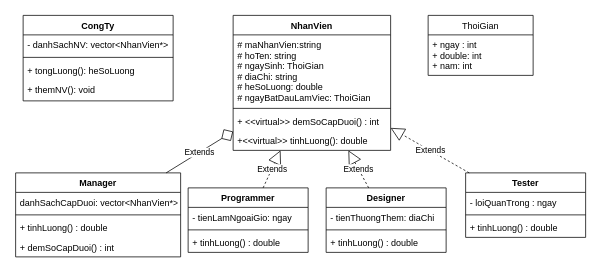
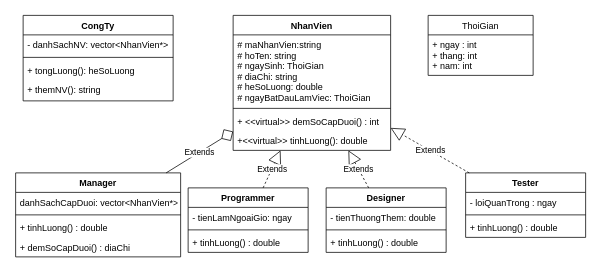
  <mxCell id="0" />
  <mxCell id="1" parent="0" />
  <mxCell id="2" value="NhanVien" style="swimlane;fontStyle=1;align=center;verticalAlign=top;childLayout=stackLayout;horizontal=1;startSize=26;horizontalStack=0;resizeParent=1;resizeParentMax=0;resizeLast=0;collapsible=1;marginBottom=0;" vertex="1" parent="1"><mxGeometry x="310" y="20" width="210" height="180" as="geometry" /></mxCell>
  <mxCell id="3" value="# maNhanVien:string&#10;# hoTen: string&#10;# ngaySinh: ThoiGian&#10;# diaChi: string&#10;# heSoLuong: double&#10;# ngayBatDauLamViec: ThoiGian" style="text;strokeColor=none;fillColor=none;align=left;verticalAlign=top;spacingLeft=4;spacingRight=4;overflow=hidden;rotatable=0;points=[[0,0.5],[1,0.5]];portConstraint=eastwest;" vertex="1" parent="2"><mxGeometry y="26" width="210" height="94" as="geometry" /></mxCell>
  <mxCell id="4" value="" style="line;strokeWidth=1;fillColor=none;align=left;verticalAlign=middle;spacingTop=-1;spacingLeft=3;spacingRight=3;rotatable=0;labelPosition=right;points=[];portConstraint=eastwest;" vertex="1" parent="2"><mxGeometry y="120" width="210" height="8" as="geometry" /></mxCell>
  <mxCell id="5" value="+ &lt;&lt;virtual&gt;&gt; demSoCapDuoi() : int " style="text;strokeColor=none;fillColor=none;align=left;verticalAlign=top;spacingLeft=4;spacingRight=4;overflow=hidden;rotatable=0;points=[[0,0.5],[1,0.5]];portConstraint=eastwest;" vertex="1" parent="2"><mxGeometry y="128" width="210" height="26" as="geometry" /></mxCell>
  <mxCell id="6" value="+&lt;&lt;virtual&gt;&gt; tinhLuong(): double" style="text;strokeColor=none;fillColor=none;align=left;verticalAlign=top;spacingLeft=4;spacingRight=4;overflow=hidden;rotatable=0;points=[[0,0.5],[1,0.5]];portConstraint=eastwest;" vertex="1" parent="2"><mxGeometry y="154" width="210" height="26" as="geometry" /></mxCell>
  <mxCell id="7" value="Manager" style="swimlane;fontStyle=1;align=center;verticalAlign=top;childLayout=stackLayout;horizontal=1;startSize=26;horizontalStack=0;resizeParent=1;resizeParentMax=0;resizeLast=0;collapsible=1;marginBottom=0;" vertex="1" parent="1"><mxGeometry y="230" width="220" height="112" as="geometry" x="20" /></mxCell>
  <mxCell id="8" value="danhSachCapDuoi: vector&lt;NhanVien*&gt; " style="text;strokeColor=none;fillColor=none;align=left;verticalAlign=top;spacingLeft=4;spacingRight=4;overflow=hidden;rotatable=0;points=[[0,0.5],[1,0.5]];portConstraint=eastwest;" vertex="1" parent="7"><mxGeometry y="26" width="220" height="26" as="geometry" /></mxCell>
  <mxCell id="9" value="" style="line;strokeWidth=1;fillColor=none;align=left;verticalAlign=middle;spacingTop=-1;spacingLeft=3;spacingRight=3;rotatable=0;labelPosition=right;points=[];portConstraint=eastwest;" vertex="1" parent="7"><mxGeometry y="52" width="220" height="8" as="geometry" /></mxCell>
  <mxCell id="10" value="+ tinhLuong() : double" style="text;strokeColor=none;fillColor=none;align=left;verticalAlign=top;spacingLeft=4;spacingRight=4;overflow=hidden;rotatable=0;points=[[0,0.5],[1,0.5]];portConstraint=eastwest;" vertex="1" parent="7"><mxGeometry y="60" width="220" height="26" as="geometry" /></mxCell>
- <mxCell id="11" value="+ demSoCapDuoi() : int" style="text;strokeColor=none;fillColor=none;align=left;verticalAlign=top;spacingLeft=4;spacingRight=4;overflow=hidden;rotatable=0;points=[[0,0.5],[1,0.5]];portConstraint=eastwest;" vertex="1" parent="7"><mxGeometry y="86" width="220" height="26" as="geometry" /></mxCell>
+ <mxCell id="11" value="+ demSoCapDuoi() : diaChi" style="text;strokeColor=none;fillColor=none;align=left;verticalAlign=top;spacingLeft=4;spacingRight=4;overflow=hidden;rotatable=0;points=[[0,0.5],[1,0.5]];portConstraint=eastwest;" vertex="1" parent="7"><mxGeometry y="86" width="220" height="26" as="geometry" /></mxCell>
  <mxCell id="12" value="Extends" style="endArrow=diamond;endSize=16;endFill=0;html=1;rounded=0;" edge="1" parent="1" source="7" target="2"><mxGeometry width="160" relative="1" as="geometry"><mxPoint x="340" y="220" as="sourcePoint" /><mxPoint x="500" y="220" as="targetPoint" /></mxGeometry></mxCell>
  <mxCell id="13" value="Programmer" style="swimlane;fontStyle=1;align=center;verticalAlign=top;childLayout=stackLayout;horizontal=1;startSize=26;horizontalStack=0;resizeParent=1;resizeParentMax=0;resizeLast=0;collapsible=1;marginBottom=0;" vertex="1" parent="1"><mxGeometry x="250" y="250" width="160" height="86" as="geometry" /></mxCell>
  <mxCell id="14" value="- tienLamNgoaiGio: ngay" style="text;strokeColor=none;fillColor=none;align=left;verticalAlign=top;spacingLeft=4;spacingRight=4;overflow=hidden;rotatable=0;points=[[0,0.5],[1,0.5]];portConstraint=eastwest;" vertex="1" parent="13"><mxGeometry y="26" width="160" height="26" as="geometry" /></mxCell>
  <mxCell id="15" value="" style="line;strokeWidth=1;fillColor=none;align=left;verticalAlign=middle;spacingTop=-1;spacingLeft=3;spacingRight=3;rotatable=0;labelPosition=right;points=[];portConstraint=eastwest;" vertex="1" parent="13"><mxGeometry y="52" width="160" height="8" as="geometry" /></mxCell>
  <mxCell id="16" value="+ tinhLuong() : double" style="text;strokeColor=none;fillColor=none;align=left;verticalAlign=top;spacingLeft=4;spacingRight=4;overflow=hidden;rotatable=0;points=[[0,0.5],[1,0.5]];portConstraint=eastwest;" vertex="1" parent="13"><mxGeometry y="60" width="160" height="26" as="geometry" /></mxCell>
  <mxCell id="17" value="Designer" style="swimlane;fontStyle=1;align=center;verticalAlign=top;childLayout=stackLayout;horizontal=1;startSize=26;horizontalStack=0;resizeParent=1;resizeParentMax=0;resizeLast=0;collapsible=1;marginBottom=0;" vertex="1" parent="1"><mxGeometry x="434" y="250" width="160" height="86" as="geometry" /></mxCell>
- <mxCell id="18" value="- tienThuongThem: diaChi" style="text;strokeColor=none;fillColor=none;align=left;verticalAlign=top;spacingLeft=4;spacingRight=4;overflow=hidden;rotatable=0;points=[[0,0.5],[1,0.5]];portConstraint=eastwest;" vertex="1" parent="17"><mxGeometry y="26" width="160" height="26" as="geometry" /></mxCell>
+ <mxCell id="18" value="- tienThuongThem: double" style="text;strokeColor=none;fillColor=none;align=left;verticalAlign=top;spacingLeft=4;spacingRight=4;overflow=hidden;rotatable=0;points=[[0,0.5],[1,0.5]];portConstraint=eastwest;" vertex="1" parent="17"><mxGeometry y="26" width="160" height="26" as="geometry" /></mxCell>
  <mxCell id="19" value="" style="line;strokeWidth=1;fillColor=none;align=left;verticalAlign=middle;spacingTop=-1;spacingLeft=3;spacingRight=3;rotatable=0;labelPosition=right;points=[];portConstraint=eastwest;" vertex="1" parent="17"><mxGeometry y="52" width="160" height="8" as="geometry" /></mxCell>
  <mxCell id="20" value="+ tinhLuong() : double" style="text;strokeColor=none;fillColor=none;align=left;verticalAlign=top;spacingLeft=4;spacingRight=4;overflow=hidden;rotatable=0;points=[[0,0.5],[1,0.5]];portConstraint=eastwest;" vertex="1" parent="17"><mxGeometry y="60" width="160" height="26" as="geometry" /></mxCell>
  <mxCell id="21" value="Tester" style="swimlane;fontStyle=1;align=center;verticalAlign=top;childLayout=stackLayout;horizontal=1;startSize=26;horizontalStack=0;resizeParent=1;resizeParentMax=0;resizeLast=0;collapsible=1;marginBottom=0;" vertex="1" parent="1"><mxGeometry x="620" y="230" width="160" height="86" as="geometry" /></mxCell>
  <mxCell id="22" value="- loiQuanTrong : ngay " style="text;strokeColor=none;fillColor=none;align=left;verticalAlign=top;spacingLeft=4;spacingRight=4;overflow=hidden;rotatable=0;points=[[0,0.5],[1,0.5]];portConstraint=eastwest;" vertex="1" parent="21"><mxGeometry y="26" width="160" height="26" as="geometry" /></mxCell>
  <mxCell id="23" value="" style="line;strokeWidth=1;fillColor=none;align=left;verticalAlign=middle;spacingTop=-1;spacingLeft=3;spacingRight=3;rotatable=0;labelPosition=right;points=[];portConstraint=eastwest;" vertex="1" parent="21"><mxGeometry y="52" width="160" height="8" as="geometry" /></mxCell>
  <mxCell id="24" value="+ tinhLuong() : double" style="text;strokeColor=none;fillColor=none;align=left;verticalAlign=top;spacingLeft=4;spacingRight=4;overflow=hidden;rotatable=0;points=[[0,0.5],[1,0.5]];portConstraint=eastwest;" vertex="1" parent="21"><mxGeometry y="60" width="160" height="26" as="geometry" /></mxCell>
  <mxCell id="25" value="Extends" style="endArrow=block;endSize=16;endFill=0;html=1;rounded=0;dashed=1;" edge="1" parent="1" source="13" target="2"><mxGeometry width="160" relative="1" as="geometry"><mxPoint x="340" y="220" as="sourcePoint" /><mxPoint x="500" y="220" as="targetPoint" /></mxGeometry></mxCell>
  <mxCell id="26" value="Extends" style="endArrow=block;endSize=16;endFill=0;html=1;rounded=0;dashed=1;" edge="1" parent="1" source="17" target="2"><mxGeometry width="160" relative="1" as="geometry"><mxPoint x="340" y="220" as="sourcePoint" /><mxPoint x="500" y="220" as="targetPoint" /></mxGeometry></mxCell>
  <mxCell id="27" value="Extends" style="endArrow=block;endSize=16;endFill=0;html=1;rounded=0;dashed=1;" edge="1" parent="1" source="21" target="2"><mxGeometry width="160" relative="1" as="geometry"><mxPoint x="340" y="220" as="sourcePoint" /><mxPoint x="500" y="220" as="targetPoint" /></mxGeometry></mxCell>
  <mxCell id="28" value="ThoiGian" style="swimlane;fontStyle=0;childLayout=stackLayout;horizontal=1;startSize=26;fillColor=none;horizontalStack=0;resizeParent=1;resizeParentMax=0;resizeLast=0;collapsible=1;marginBottom=0;" vertex="1" parent="1"><mxGeometry x="570" y="20" width="140" height="80" as="geometry" /></mxCell>
- <mxCell id="29" value="+ ngay : int&#10;+ double: int&#10;+ nam: int" style="text;strokeColor=none;fillColor=none;align=left;verticalAlign=top;spacingLeft=4;spacingRight=4;overflow=hidden;rotatable=0;points=[[0,0.5],[1,0.5]];portConstraint=eastwest;" vertex="1" parent="28"><mxGeometry y="26" width="140" height="54" as="geometry" /></mxCell>
+ <mxCell id="29" value="+ ngay : int&#10;+ thang: int&#10;+ nam: int" style="text;strokeColor=none;fillColor=none;align=left;verticalAlign=top;spacingLeft=4;spacingRight=4;overflow=hidden;rotatable=0;points=[[0,0.5],[1,0.5]];portConstraint=eastwest;" vertex="1" parent="28"><mxGeometry y="26" width="140" height="54" as="geometry" /></mxCell>
  <mxCell id="30" value="CongTy" style="swimlane;fontStyle=1;align=center;verticalAlign=top;childLayout=stackLayout;horizontal=1;startSize=26;horizontalStack=0;resizeParent=1;resizeParentMax=0;resizeLast=0;collapsible=1;marginBottom=0;" vertex="1" parent="1"><mxGeometry x="30" y="20" width="200" height="114" as="geometry" /></mxCell>
  <mxCell id="31" value="- danhSachNV: vector&lt;NhanVien*&gt;" style="text;strokeColor=none;fillColor=none;align=left;verticalAlign=top;spacingLeft=4;spacingRight=4;overflow=hidden;rotatable=0;points=[[0,0.5],[1,0.5]];portConstraint=eastwest;" vertex="1" parent="30"><mxGeometry y="26" width="200" height="26" as="geometry" /></mxCell>
  <mxCell id="32" value="" style="line;strokeWidth=1;fillColor=none;align=left;verticalAlign=middle;spacingTop=-1;spacingLeft=3;spacingRight=3;rotatable=0;labelPosition=right;points=[];portConstraint=eastwest;" vertex="1" parent="30"><mxGeometry y="52" width="200" height="8" as="geometry" /></mxCell>
  <mxCell id="33" value="+ tongLuong(): heSoLuong" style="text;strokeColor=none;fillColor=none;align=left;verticalAlign=top;spacingLeft=4;spacingRight=4;overflow=hidden;rotatable=0;points=[[0,0.5],[1,0.5]];portConstraint=eastwest;" vertex="1" parent="30"><mxGeometry y="60" width="200" height="26" as="geometry" /></mxCell>
- <mxCell id="34" value="+ themNV(): void" style="text;strokeColor=none;fillColor=none;align=left;verticalAlign=top;spacingLeft=4;spacingRight=4;overflow=hidden;rotatable=0;points=[[0,0.5],[1,0.5]];portConstraint=eastwest;" vertex="1" parent="30"><mxGeometry y="86" width="200" height="28" as="geometry" /></mxCell>
+ <mxCell id="34" value="+ themNV(): string" style="text;strokeColor=none;fillColor=none;align=left;verticalAlign=top;spacingLeft=4;spacingRight=4;overflow=hidden;rotatable=0;points=[[0,0.5],[1,0.5]];portConstraint=eastwest;" vertex="1" parent="30"><mxGeometry y="86" width="200" height="28" as="geometry" /></mxCell>
